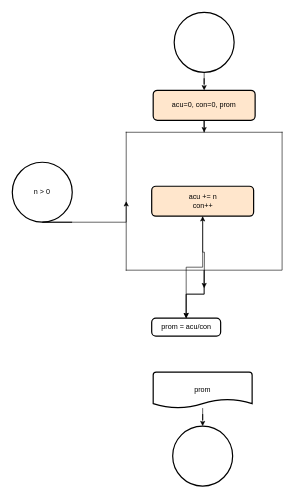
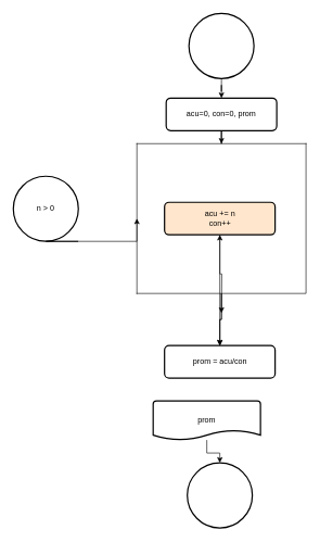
  <mxCell id="0" />
  <mxCell id="1" parent="0" />
  <mxCell id="2" style="edgeStyle=orthogonalEdgeStyle;rounded=0;orthogonalLoop=1;jettySize=auto;html=1;entryX=0.5;entryY=0;entryDx=0;entryDy=0;" parent="1" source="3" target="6" edge="1"><mxGeometry relative="1" as="geometry" /></mxCell>
  <mxCell id="3" value="" style="strokeWidth=2;html=1;shape=mxgraph.flowchart.start_2;whiteSpace=wrap;" parent="1" vertex="1"><mxGeometry x="290" y="20" width="100" height="100" as="geometry" /></mxCell>
  <mxCell id="4" value="" style="strokeWidth=2;html=1;shape=mxgraph.flowchart.start_2;whiteSpace=wrap;" parent="1" vertex="1"><mxGeometry x="287.5" y="710" width="100" height="100" as="geometry" /></mxCell>
  <mxCell id="5" style="edgeStyle=orthogonalEdgeStyle;rounded=0;orthogonalLoop=1;jettySize=auto;html=1;entryX=0.5;entryY=0;entryDx=0;entryDy=0;" parent="1" source="6" target="18" edge="1"><mxGeometry relative="1" as="geometry" /></mxCell>
- <mxCell id="6" value="acu=0, con=0, prom" style="rounded=1;whiteSpace=wrap;html=1;absoluteArcSize=1;arcSize=14;strokeWidth=2;fillColor=#ffe6cc;" parent="1" vertex="1"><mxGeometry x="255" y="150" width="170" height="50" as="geometry" /></mxCell>
+ <mxCell id="6" value="acu=0, con=0, prom" style="rounded=1;whiteSpace=wrap;html=1;absoluteArcSize=1;arcSize=14;strokeWidth=2;" parent="1" vertex="1"><mxGeometry x="255" y="150" width="170" height="50" as="geometry" /></mxCell>
  <mxCell id="7" style="edgeStyle=orthogonalEdgeStyle;rounded=0;orthogonalLoop=1;jettySize=auto;html=1;exitX=1;exitY=1;exitDx=0;exitDy=0;exitPerimeter=0;entryX=0;entryY=0.5;entryDx=0;entryDy=0;" parent="1" source="8" target="18" edge="1"><mxGeometry relative="1" as="geometry"><Array as="points"><mxPoint x="210" y="370" /></Array></mxGeometry></mxCell>
  <mxCell id="8" value="n &amp;gt; 0" style="strokeWidth=2;html=1;shape=mxgraph.flowchart.sequential_data;whiteSpace=wrap;" parent="1" vertex="1"><mxGeometry x="20" y="270" width="100" height="100" as="geometry" /></mxCell>
  <mxCell id="9" style="edgeStyle=orthogonalEdgeStyle;rounded=0;orthogonalLoop=1;jettySize=auto;html=1;" parent="1" source="10" edge="1"><mxGeometry relative="1" as="geometry"><mxPoint x="340" y="480" as="targetPoint" /></mxGeometry></mxCell>
  <mxCell id="10" value="acu += n&lt;br&gt;con++" style="rounded=1;whiteSpace=wrap;html=1;absoluteArcSize=1;arcSize=14;strokeWidth=2;fillColor=#ffe6cc;" parent="1" vertex="1"><mxGeometry x="252.5" y="310" width="170" height="50" as="geometry" /></mxCell>
  <mxCell id="11" style="edgeStyle=orthogonalEdgeStyle;rounded=0;orthogonalLoop=1;jettySize=auto;html=1;" parent="1" source="12" target="10" edge="1"><mxGeometry relative="1" as="geometry" /></mxCell>
- <mxCell id="12" value="prom = acu/con" style="rounded=1;whiteSpace=wrap;html=1;absoluteArcSize=1;arcSize=14;strokeWidth=2;" parent="1" vertex="1"><mxGeometry x="252.5" y="530" width="115" height="30" as="geometry" /></mxCell>
+ <mxCell id="12" value="prom = acu/con" style="rounded=1;whiteSpace=wrap;html=1;absoluteArcSize=1;arcSize=14;strokeWidth=2;" parent="1" vertex="1"><mxGeometry x="252.5" y="530" width="170" height="50" as="geometry" /></mxCell>
  <mxCell id="13" style="edgeStyle=orthogonalEdgeStyle;rounded=0;orthogonalLoop=1;jettySize=auto;html=1;" parent="1" source="14" target="4" edge="1"><mxGeometry relative="1" as="geometry" /></mxCell>
- <mxCell id="14" value="prom" style="strokeWidth=2;html=1;shape=mxgraph.flowchart.document2;whiteSpace=wrap;size=0.25;" parent="1" vertex="1"><mxGeometry x="255" y="620" width="165" height="60" as="geometry" /></mxCell>
+ <mxCell id="14" value="prom" style="strokeWidth=2;html=1;shape=mxgraph.flowchart.document2;whiteSpace=wrap;size=0.25;" parent="1" vertex="1"><mxGeometry x="235" y="615" width="165" height="60" as="geometry" /></mxCell>
  <mxCell id="15" value="" style="shape=partialRectangle;whiteSpace=wrap;html=1;bottom=0;right=0;fillColor=none;" parent="1" vertex="1"><mxGeometry x="210" y="220" width="260" height="230" as="geometry" /></mxCell>
  <mxCell id="16" style="edgeStyle=orthogonalEdgeStyle;rounded=0;orthogonalLoop=1;jettySize=auto;html=1;entryX=0.5;entryY=0;entryDx=0;entryDy=0;" parent="1" source="18" target="12" edge="1"><mxGeometry relative="1" as="geometry" /></mxCell>
  <mxCell id="17" value="" style="edgeStyle=orthogonalEdgeStyle;rounded=0;orthogonalLoop=1;jettySize=auto;html=1;" edge="1" parent="1" source="18" target="12"><mxGeometry relative="1" as="geometry" /></mxCell>
  <mxCell id="18" value="" style="shape=partialRectangle;whiteSpace=wrap;html=1;top=0;left=0;fillColor=none;" parent="1" vertex="1"><mxGeometry x="210" y="220" width="260" height="230" as="geometry" /></mxCell>
